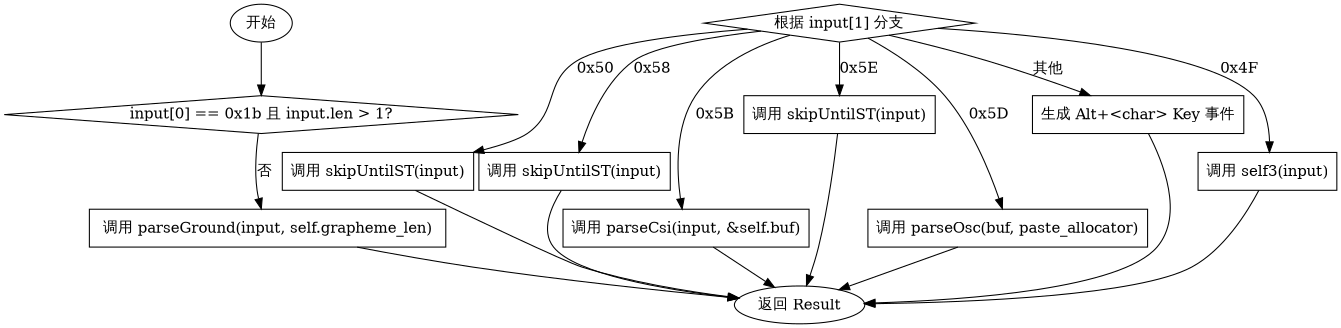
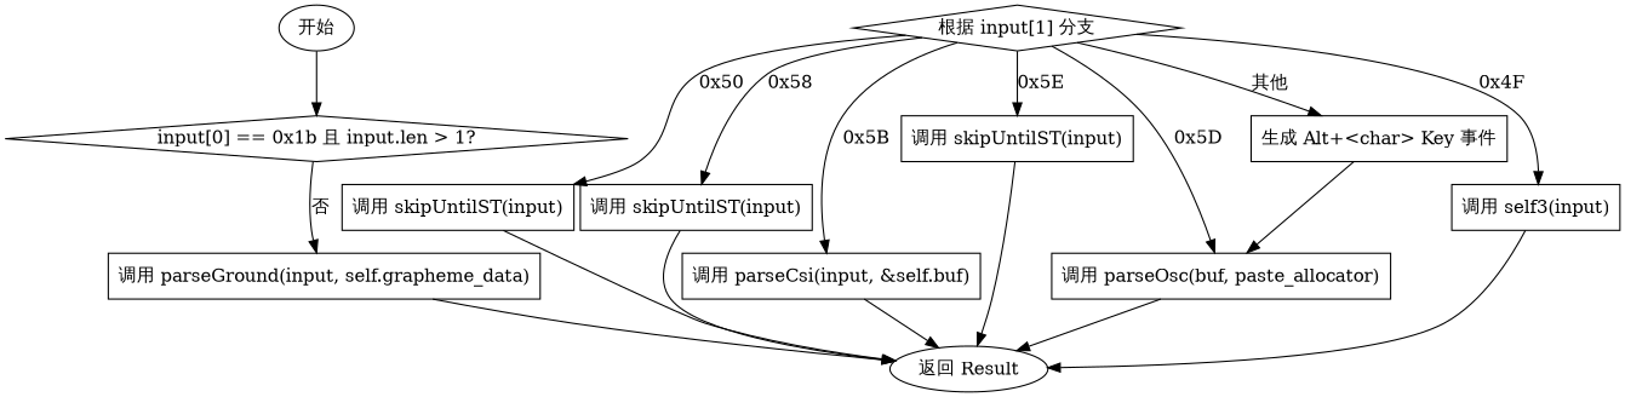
  digraph {
    fontname="DejaVu Serif"
    node [fontname="DejaVu Serif" shape=rect]
    edge [fontname="DejaVu Serif"]
    n1 [label="开始" shape=ellipse]
    n2 [label="input[0] == 0x1b 且 input.len > 1?" shape=diamond]
-   n3 [label="调用 parseGround(input, self.grapheme_len)"]
+   n3 [label="调用 parseGround(input, self.grapheme_data)"]
    n4 [label="返回 Result" shape=ellipse]
    n5 [label="根据 input[1] 分支" shape=diamond]
    n6 [label="调用 self3(input)"]
    n7 [label="调用 skipUntilST(input)"]
    n8 [label="调用 skipUntilST(input)"]
    n9 [label="调用 parseCsi(input, &self.buf)"]
    n10 [label="调用 parseOsc(buf, paste_allocator)"]
    n11 [label="调用 skipUntilST(input)"]
    n12 [label="生成 Alt+<char> Key 事件"]
    n1 -> n2
    n2 -> n3 [label="否"]
    n3 -> n4
    n5 -> n6 [label="0x4F"]
    n5 -> n7 [label="0x50"]
    n5 -> n8 [label="0x58"]
    n5 -> n9 [label="0x5B"]
    n5 -> n10 [label="0x5D"]
    n5 -> n11 [label="0x5E"]
    n5 -> n12 [label="其他"]
    n6 -> n4
    n7 -> n4
    n8 -> n4
    n9 -> n4
    n10 -> n4
    n11 -> n4
-   n12 -> n4
+   n12 -> n10
  }
